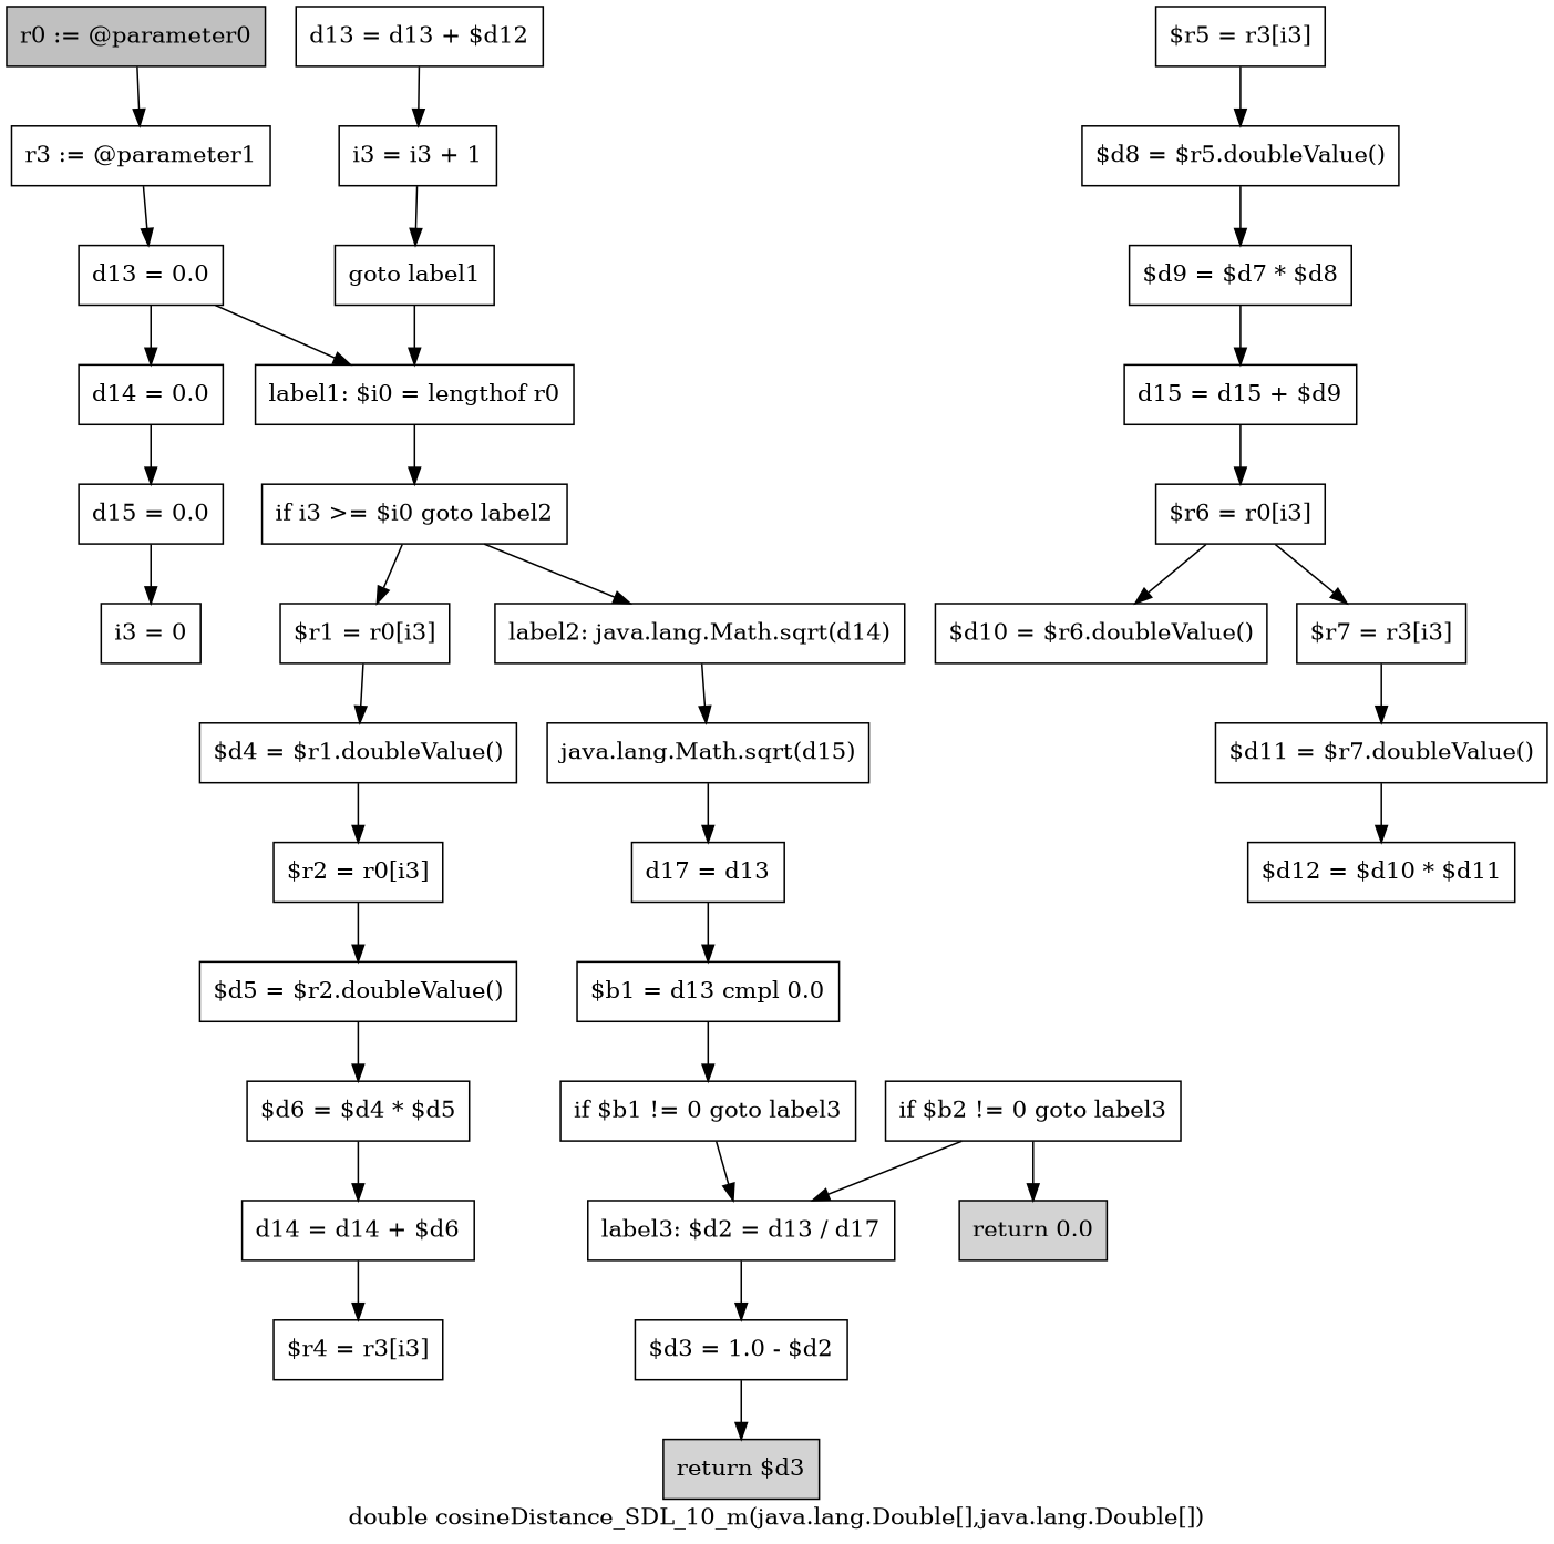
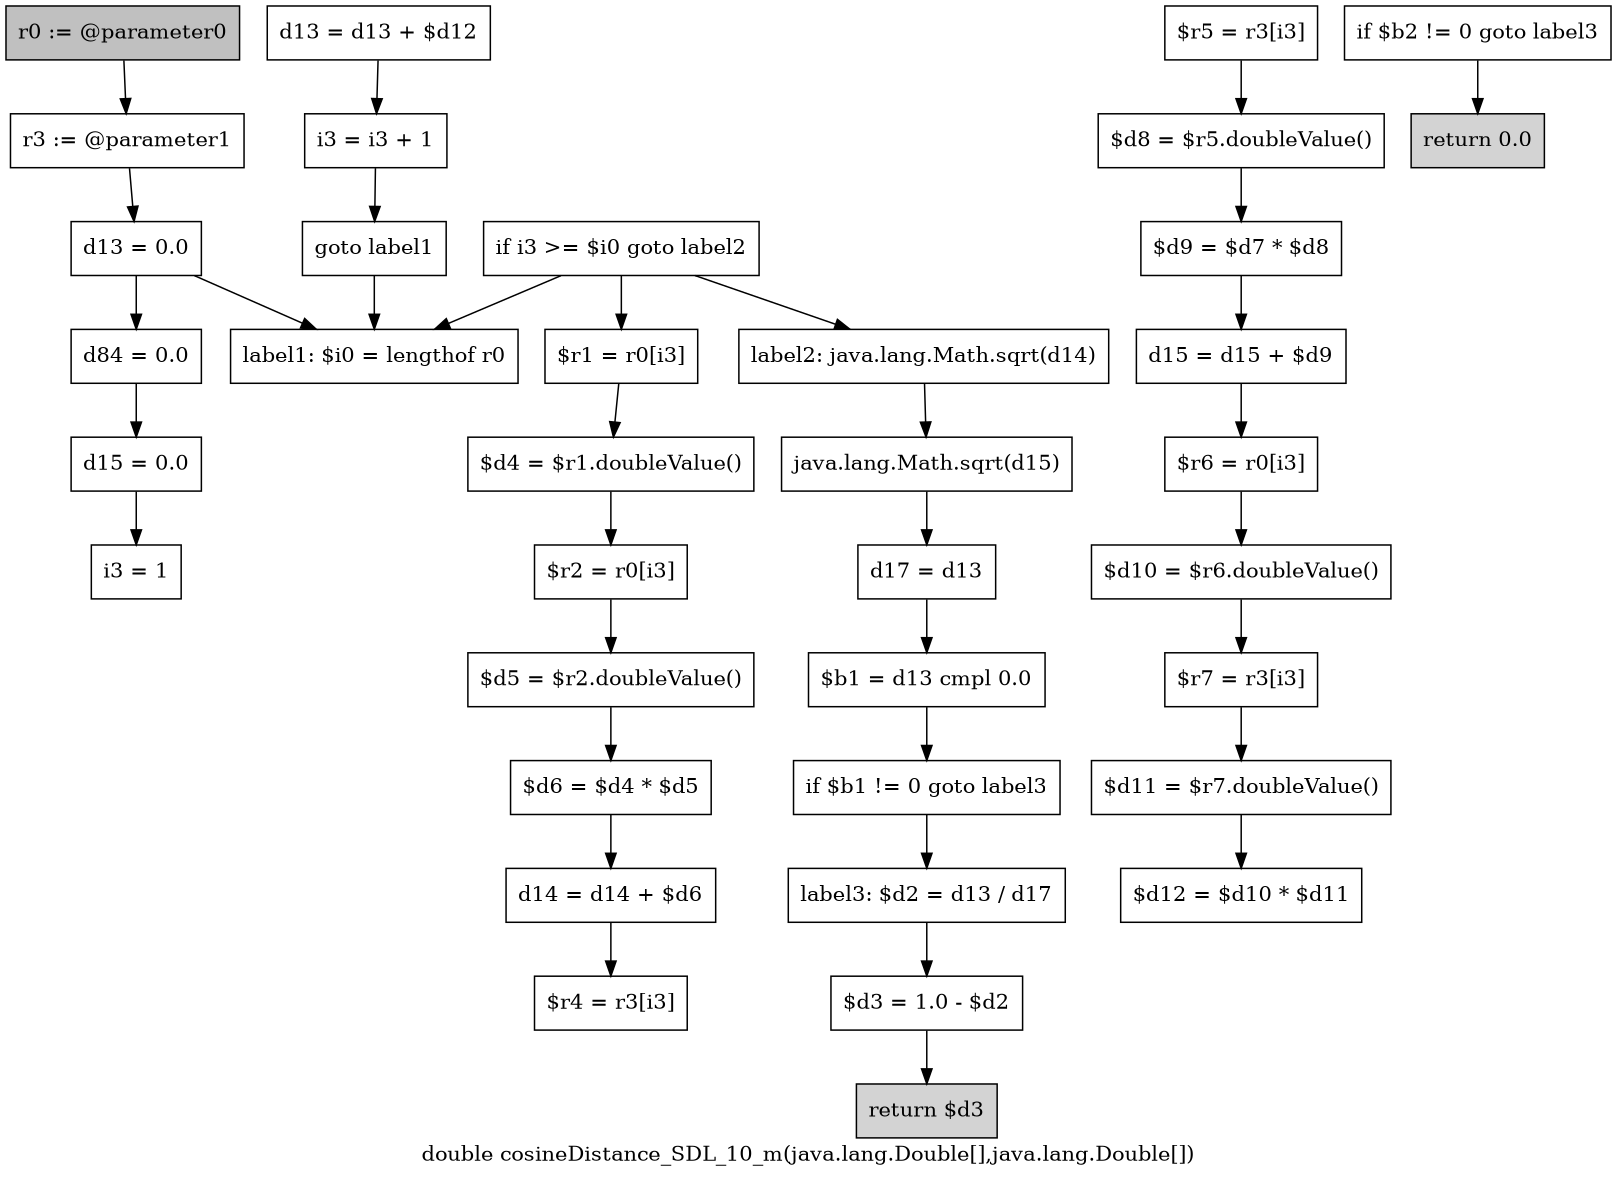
  digraph {
    fontname="DejaVu Serif"
    label="double cosineDistance_SDL_10_m(java.lang.Double[],java.lang.Double[])"
    node [fontname="DejaVu Serif" shape=box]
    edge [fontname="DejaVu Serif"]
    n1 [fillcolor=gray label="r0 := @parameter0" style=filled]
    n2 [label="r3 := @parameter1"]
    n3 [label="d13 = 0.0"]
-   n4 [label="d14 = 0.0"]
+   n4 [label="d84 = 0.0"]
    n5 [label="label1: $i0 = lengthof r0"]
    n6 [label="d15 = 0.0"]
-   n7 [label="i3 = 0"]
+   n7 [label="i3 = 1"]
    n8 [label="if i3 >= $i0 goto label2"]
    n9 [label="$r1 = r0[i3]"]
    n10 [label="label2: java.lang.Math.sqrt(d14)"]
    n11 [label="$d4 = $r1.doubleValue()"]
    n12 [label="java.lang.Math.sqrt(d15)"]
    n13 [label="$r2 = r0[i3]"]
    n14 [label="d17 = d13"]
    n15 [label="$d5 = $r2.doubleValue()"]
    n16 [label="$d6 = $d4 * $d5"]
    n17 [label="d14 = d14 + $d6"]
    n18 [label="$r4 = r3[i3]"]
    n19 [label="$r5 = r3[i3]"]
    n20 [label="$d8 = $r5.doubleValue()"]
    n21 [label="$d9 = $d7 * $d8"]
    n22 [label="d15 = d15 + $d9"]
    n23 [label="$r6 = r0[i3]"]
    n24 [label="$d10 = $r6.doubleValue()"]
    n25 [label="$r7 = r3[i3]"]
    n26 [label="$d11 = $r7.doubleValue()"]
    n27 [label="$d12 = $d10 * $d11"]
    n28 [label="d13 = d13 + $d12"]
    n29 [label="i3 = i3 + 1"]
    n30 [label="goto label1"]
    n31 [label="$b1 = d13 cmpl 0.0"]
    n32 [label="if $b1 != 0 goto label3"]
    n33 [label="label3: $d2 = d13 / d17"]
    n34 [label="$d3 = 1.0 - $d2"]
    n35 [label="if $b2 != 0 goto label3"]
    n36 [fillcolor=lightgray label="return 0.0" style=filled]
    n37 [fillcolor=lightgray label="return $d3" style=filled]
    n1 -> n2
    n2 -> n3
    n3 -> n4
    n3 -> n5
    n4 -> n6
-   n5 -> n8
+   n8 -> n5
    n6 -> n7
    n8 -> n9
    n8 -> n10
    n9 -> n11
    n10 -> n12
    n11 -> n13
    n12 -> n14
    n13 -> n15
    n14 -> n31
    n15 -> n16
    n16 -> n17
    n17 -> n18
    n19 -> n20
    n20 -> n21
    n21 -> n22
    n22 -> n23
    n23 -> n24
-   n23 -> n25
+   n24 -> n25
    n25 -> n26
    n26 -> n27
    n28 -> n29
    n29 -> n30
    n30 -> n5
    n31 -> n32
    n32 -> n33
    n33 -> n34
    n34 -> n37
-   n35 -> n33
    n35 -> n36
  }
